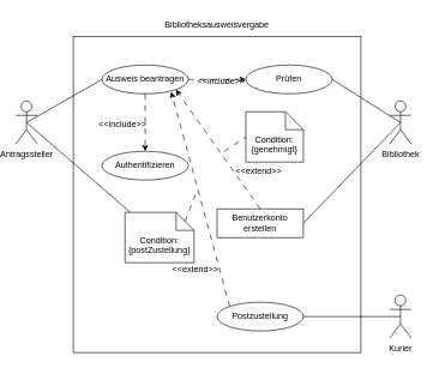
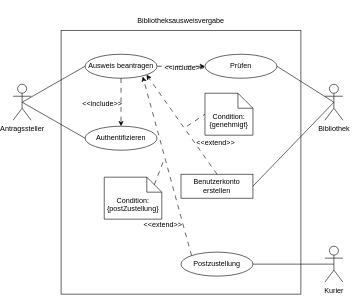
  <mxCell id="0" />
  <mxCell id="1" parent="0" />
  <mxCell id="2" value="" style="rounded=0;whiteSpace=wrap;html=1;fillColor=default;" vertex="1" parent="1"><mxGeometry x="100" y="50" width="400" height="440" as="geometry" /></mxCell>
  <mxCell id="3" value="Antragssteller" style="shape=umlActor;verticalLabelPosition=bottom;verticalAlign=top;html=1;outlineConnect=0;" vertex="1" parent="1"><mxGeometry x="20" y="140" width="30" height="60" as="geometry" /></mxCell>
  <mxCell id="4" value="Ausweis beantragen" style="ellipse;whiteSpace=wrap;html=1;" vertex="1" parent="1"><mxGeometry x="140" y="90" width="120" height="40" as="geometry" /></mxCell>
  <mxCell id="5" value="" style="endArrow=classic;html=1;rounded=0;exitX=0.5;exitY=1;exitDx=0;exitDy=0;entryX=0.5;entryY=0;entryDx=0;entryDy=0;dashed=1;dashPattern=8 8;" edge="1" parent="1" source="4" target="6"><mxGeometry width="50" height="50" relative="1" as="geometry"><mxPoint x="230" y="160" as="sourcePoint" /><mxPoint x="270" y="190" as="targetPoint" /></mxGeometry></mxCell>
  <mxCell id="6" value="Authentifizieren" style="ellipse;whiteSpace=wrap;html=1;" vertex="1" parent="1"><mxGeometry x="140" y="210" width="120" height="40" as="geometry" /></mxCell>
  <mxCell id="7" value="" style="endArrow=none;html=1;rounded=0;exitX=0.5;exitY=0.5;exitDx=0;exitDy=0;exitPerimeter=0;entryX=0;entryY=0.5;entryDx=0;entryDy=0;" edge="1" parent="1" source="3" target="4"><mxGeometry width="50" height="50" relative="1" as="geometry"><mxPoint x="50" y="100" as="sourcePoint" /><mxPoint x="100" y="50" as="targetPoint" /></mxGeometry></mxCell>
- <mxCell id="8" value="" style="endArrow=none;html=1;rounded=0;exitX=0.5;exitY=0.5;exitDx=0;exitDy=0;exitPerimeter=0;" edge="1" parent="1" source="3" target="27"><mxGeometry width="50" height="50" relative="1" as="geometry"><mxPoint x="50" y="160" as="sourcePoint" /><mxPoint x="150" y="120" as="targetPoint" /></mxGeometry></mxCell>
+ <mxCell id="8" value="" style="endArrow=none;html=1;rounded=0;entryX=0;entryY=0.5;entryDx=0;entryDy=0;exitX=0.5;exitY=0.5;exitDx=0;exitDy=0;exitPerimeter=0;" edge="1" parent="1" source="3" target="6"><mxGeometry width="50" height="50" relative="1" as="geometry"><mxPoint x="50" y="160" as="sourcePoint" /><mxPoint x="150" y="120" as="targetPoint" /></mxGeometry></mxCell>
  <mxCell id="9" value="&amp;lt;&amp;lt;include&amp;gt;&amp;gt;" style="text;html=1;align=center;verticalAlign=middle;whiteSpace=wrap;rounded=0;" vertex="1" parent="1"><mxGeometry x="139" y="158" width="60" height="30" as="geometry" /></mxCell>
  <mxCell id="10" value="" style="endArrow=classic;html=1;rounded=0;exitX=1;exitY=0.5;exitDx=0;exitDy=0;entryX=0;entryY=0.5;entryDx=0;entryDy=0;dashed=1;dashPattern=8 8;" edge="1" parent="1" source="4" target="11"><mxGeometry width="50" height="50" relative="1" as="geometry"><mxPoint x="310" y="75" as="sourcePoint" /><mxPoint x="310" y="155" as="targetPoint" /></mxGeometry></mxCell>
  <mxCell id="11" value="Prüfen" style="ellipse;whiteSpace=wrap;html=1;" vertex="1" parent="1"><mxGeometry x="340" y="90" width="120" height="40" as="geometry" /></mxCell>
  <mxCell id="12" value="Bibliotheksausweisvergabe" style="text;html=1;align=center;verticalAlign=middle;whiteSpace=wrap;rounded=0;" vertex="1" parent="1"><mxGeometry x="100" y="20" width="400" height="30" as="geometry" /></mxCell>
  <mxCell id="13" value="Bibliothek" style="shape=umlActor;verticalLabelPosition=bottom;verticalAlign=top;html=1;outlineConnect=0;" vertex="1" parent="1"><mxGeometry x="540" y="140" width="30" height="60" as="geometry" /></mxCell>
  <mxCell id="14" value="" style="endArrow=none;html=1;rounded=0;exitX=0.5;exitY=0.5;exitDx=0;exitDy=0;exitPerimeter=0;entryX=1;entryY=0.5;entryDx=0;entryDy=0;" edge="1" parent="1" source="13" target="11"><mxGeometry width="50" height="50" relative="1" as="geometry"><mxPoint x="435" y="230" as="sourcePoint" /><mxPoint x="540" y="170" as="targetPoint" /></mxGeometry></mxCell>
  <mxCell id="15" value="Benutzerkonto erstellen" style="whiteSpace=wrap;html=1;rounded=0;" vertex="1" parent="1"><mxGeometry x="300" y="290" width="120" height="40" as="geometry" /></mxCell>
  <mxCell id="16" value="" style="endArrow=none;html=1;rounded=0;exitX=0.5;exitY=0.5;exitDx=0;exitDy=0;exitPerimeter=0;entryX=1;entryY=0.5;entryDx=0;entryDy=0;" edge="1" parent="1" source="13" target="15"><mxGeometry width="50" height="50" relative="1" as="geometry"><mxPoint x="565" y="180" as="sourcePoint" /><mxPoint x="470" y="120" as="targetPoint" /></mxGeometry></mxCell>
  <mxCell id="17" value="" style="endArrow=classic;html=1;rounded=0;exitX=0.5;exitY=0;exitDx=0;exitDy=0;entryX=1;entryY=1;entryDx=0;entryDy=0;dashed=1;dashPattern=8 8;" edge="1" parent="1" source="15" target="4"><mxGeometry width="50" height="50" relative="1" as="geometry"><mxPoint x="210" y="140" as="sourcePoint" /><mxPoint x="210" y="220" as="targetPoint" /></mxGeometry></mxCell>
  <mxCell id="18" value="&amp;lt;&amp;lt;extend&amp;gt;&amp;gt;" style="text;html=1;align=center;verticalAlign=middle;whiteSpace=wrap;rounded=0;" vertex="1" parent="1"><mxGeometry x="328" y="222" width="60" height="30" as="geometry" /></mxCell>
  <mxCell id="19" value="Condition:{genehmigt}" style="shape=note2;boundedLbl=1;whiteSpace=wrap;html=1;size=25;verticalAlign=top;align=center;" vertex="1" parent="1"><mxGeometry x="340" y="155" width="80" height="70" as="geometry" /></mxCell>
  <mxCell id="20" value="" style="endArrow=classic;html=1;rounded=0;exitX=0;exitY=1;exitDx=0;exitDy=0;dashed=1;dashPattern=8 8;exitPerimeter=0;strokeColor=none;" edge="1" parent="1" source="19"><mxGeometry width="50" height="50" relative="1" as="geometry"><mxPoint x="410" y="340" as="sourcePoint" /><mxPoint x="320" y="230" as="targetPoint" /></mxGeometry></mxCell>
  <mxCell id="21" value="" style="endArrow=none;dashed=1;html=1;rounded=0;entryX=0;entryY=0.5;entryDx=0;entryDy=0;entryPerimeter=0;dashPattern=8 8;" edge="1" parent="1" target="19"><mxGeometry width="50" height="50" relative="1" as="geometry"><mxPoint x="310" y="210" as="sourcePoint" /><mxPoint x="250" y="300" as="targetPoint" /></mxGeometry></mxCell>
  <mxCell id="22" value="Kurier" style="shape=umlActor;verticalLabelPosition=bottom;verticalAlign=top;html=1;outlineConnect=0;" vertex="1" parent="1"><mxGeometry x="540" y="410" width="30" height="60" as="geometry" /></mxCell>
  <mxCell id="23" value="Postzustellung" style="ellipse;whiteSpace=wrap;html=1;" vertex="1" parent="1"><mxGeometry x="300" y="420" width="120" height="40" as="geometry" /></mxCell>
  <mxCell id="24" value="" style="endArrow=none;html=1;rounded=0;entryX=1;entryY=0.5;entryDx=0;entryDy=0;exitX=0.5;exitY=0.5;exitDx=0;exitDy=0;exitPerimeter=0;" edge="1" parent="1" source="22" target="23"><mxGeometry width="50" height="50" relative="1" as="geometry"><mxPoint x="510" y="430" as="sourcePoint" /><mxPoint x="610" y="340" as="targetPoint" /></mxGeometry></mxCell>
  <mxCell id="25" value="" style="endArrow=classic;html=1;rounded=0;exitX=0;exitY=0;exitDx=0;exitDy=0;dashed=1;dashPattern=8 8;entryX=0.802;entryY=0.927;entryDx=0;entryDy=0;entryPerimeter=0;" edge="1" parent="1" source="23" target="4"><mxGeometry width="50" height="50" relative="1" as="geometry"><mxPoint x="370" y="300" as="sourcePoint" /><mxPoint x="230" y="160" as="targetPoint" /></mxGeometry></mxCell>
  <mxCell id="26" value="&amp;lt;&amp;lt;extend&amp;gt;&amp;gt;" style="text;html=1;align=center;verticalAlign=middle;whiteSpace=wrap;rounded=0;" vertex="1" parent="1"><mxGeometry x="240" y="360" width="60" height="30" as="geometry" /></mxCell>
  <mxCell id="27" value="Condition:{postZustellung}" style="shape=note2;boundedLbl=1;whiteSpace=wrap;html=1;size=25;verticalAlign=top;align=center;" vertex="1" parent="1"><mxGeometry x="172" y="295" width="96" height="70" as="geometry" /></mxCell>
  <mxCell id="28" value="" style="endArrow=none;dashed=1;html=1;rounded=0;dashPattern=8 8;exitX=0;exitY=0;exitDx=83.5;exitDy=12.5;exitPerimeter=0;" edge="1" parent="1" source="27"><mxGeometry width="50" height="50" relative="1" as="geometry"><mxPoint x="320" y="220" as="sourcePoint" /><mxPoint x="270" y="270" as="targetPoint" /></mxGeometry></mxCell>
  <mxCell id="29" value="&amp;lt;&amp;lt;include&amp;gt;&amp;gt;" style="text;html=1;align=center;verticalAlign=middle;whiteSpace=wrap;rounded=0;" vertex="1" parent="1"><mxGeometry x="276" y="97" width="60" height="30" as="geometry" /></mxCell>
